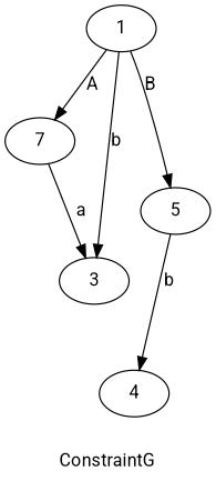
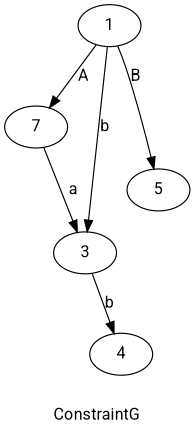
  digraph {
    fontname=Roboto
    label=ConstraintG
    node [fontname=Roboto]
    edge [fontname=Roboto]
    n1 [label=7]
    1
    3
    5
    4
    n1 -> 3 [label=a]
    1 -> n1 [label=A]
    1 -> 3 [label=b]
    1 -> 5 [label=B]
-   5 -> 4 [label=b]
+   3 -> 4 [label=b]
  }
